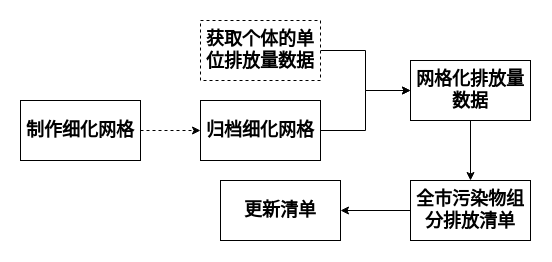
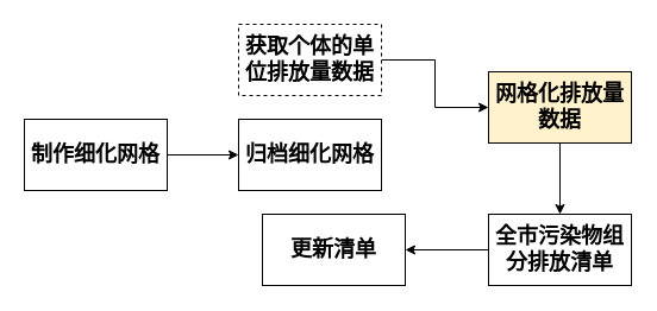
  <mxCell id="0" />
  <mxCell id="1" parent="0" />
- <mxCell id="2" style="edgeStyle=orthogonalEdgeStyle;rounded=0;orthogonalLoop=1;jettySize=auto;html=1;exitX=1;exitY=0.5;exitDx=0;exitDy=0;entryX=0;entryY=0.5;entryDx=0;entryDy=0;dashed=1;" edge="1" parent="1" source="3" target="5"><mxGeometry relative="1" as="geometry" /></mxCell>
+ <mxCell id="2" style="edgeStyle=orthogonalEdgeStyle;rounded=0;orthogonalLoop=1;jettySize=auto;html=1;exitX=1;exitY=0.5;exitDx=0;exitDy=0;entryX=0;entryY=0.5;entryDx=0;entryDy=0;" edge="1" parent="1" source="3" target="5"><mxGeometry relative="1" as="geometry" /></mxCell>
  <mxCell id="3" value="&lt;b&gt;&lt;font style=&quot;font-size: 18px&quot;&gt;制作细化网格&lt;/font&gt;&lt;/b&gt;" style="rounded=0;whiteSpace=wrap;html=1;" vertex="1" parent="1"><mxGeometry x="20" y="100" width="120" height="60" as="geometry" /></mxCell>
- <mxCell id="4" style="edgeStyle=orthogonalEdgeStyle;rounded=0;orthogonalLoop=1;jettySize=auto;html=1;exitX=1;exitY=0.5;exitDx=0;exitDy=0;entryX=0;entryY=0.5;entryDx=0;entryDy=0;" edge="1" parent="1" source="5" target="9"><mxGeometry relative="1" as="geometry" /></mxCell>
  <mxCell id="5" value="&lt;b&gt;&lt;font style=&quot;font-size: 18px&quot;&gt;归档细化网格&lt;/font&gt;&lt;/b&gt;" style="rounded=0;whiteSpace=wrap;html=1;" vertex="1" parent="1"><mxGeometry x="200" y="100" width="120" height="60" as="geometry" /></mxCell>
  <mxCell id="6" style="edgeStyle=orthogonalEdgeStyle;rounded=0;orthogonalLoop=1;jettySize=auto;html=1;exitX=1;exitY=0.5;exitDx=0;exitDy=0;entryX=0;entryY=0.5;entryDx=0;entryDy=0;" edge="1" parent="1" source="7" target="9"><mxGeometry relative="1" as="geometry" /></mxCell>
  <mxCell id="7" value="&lt;b&gt;&lt;font style=&quot;font-size: 18px&quot;&gt;获取个体的单位排放量数据&lt;/font&gt;&lt;/b&gt;" style="rounded=0;whiteSpace=wrap;html=1;dashed=1;" vertex="1" parent="1"><mxGeometry x="200" y="20" width="120" height="60" as="geometry" /></mxCell>
  <mxCell id="8" style="edgeStyle=orthogonalEdgeStyle;rounded=0;orthogonalLoop=1;jettySize=auto;html=1;exitX=0.5;exitY=1;exitDx=0;exitDy=0;" edge="1" parent="1" source="9" target="11"><mxGeometry relative="1" as="geometry" /></mxCell>
- <mxCell id="9" value="&lt;b&gt;&lt;font style=&quot;font-size: 18px&quot;&gt;网格化排放量数据&lt;/font&gt;&lt;/b&gt;" style="rounded=0;whiteSpace=wrap;html=1;" vertex="1" parent="1"><mxGeometry x="410" y="60" width="120" height="60" as="geometry" /></mxCell>
+ <mxCell id="9" value="&lt;b&gt;&lt;font style=&quot;font-size: 18px&quot;&gt;网格化排放量数据&lt;/font&gt;&lt;/b&gt;" style="rounded=0;whiteSpace=wrap;html=1;fillColor=#fff2cc;" vertex="1" parent="1"><mxGeometry x="410" y="60" width="120" height="60" as="geometry" /></mxCell>
  <mxCell id="10" style="edgeStyle=orthogonalEdgeStyle;rounded=0;orthogonalLoop=1;jettySize=auto;html=1;exitX=0;exitY=0.5;exitDx=0;exitDy=0;" edge="1" parent="1" source="11" target="12"><mxGeometry relative="1" as="geometry" /></mxCell>
  <mxCell id="11" value="&lt;b&gt;&lt;font style=&quot;font-size: 18px&quot;&gt;全市污染物组分排放清单&lt;/font&gt;&lt;/b&gt;" style="rounded=0;whiteSpace=wrap;html=1;" vertex="1" parent="1"><mxGeometry x="410" y="180" width="120" height="60" as="geometry" /></mxCell>
  <mxCell id="12" value="&lt;b&gt;&lt;font style=&quot;font-size: 18px&quot;&gt;更新清单&lt;/font&gt;&lt;/b&gt;" style="rounded=0;whiteSpace=wrap;html=1;" vertex="1" parent="1"><mxGeometry x="220" y="180" width="120" height="60" as="geometry" /></mxCell>
